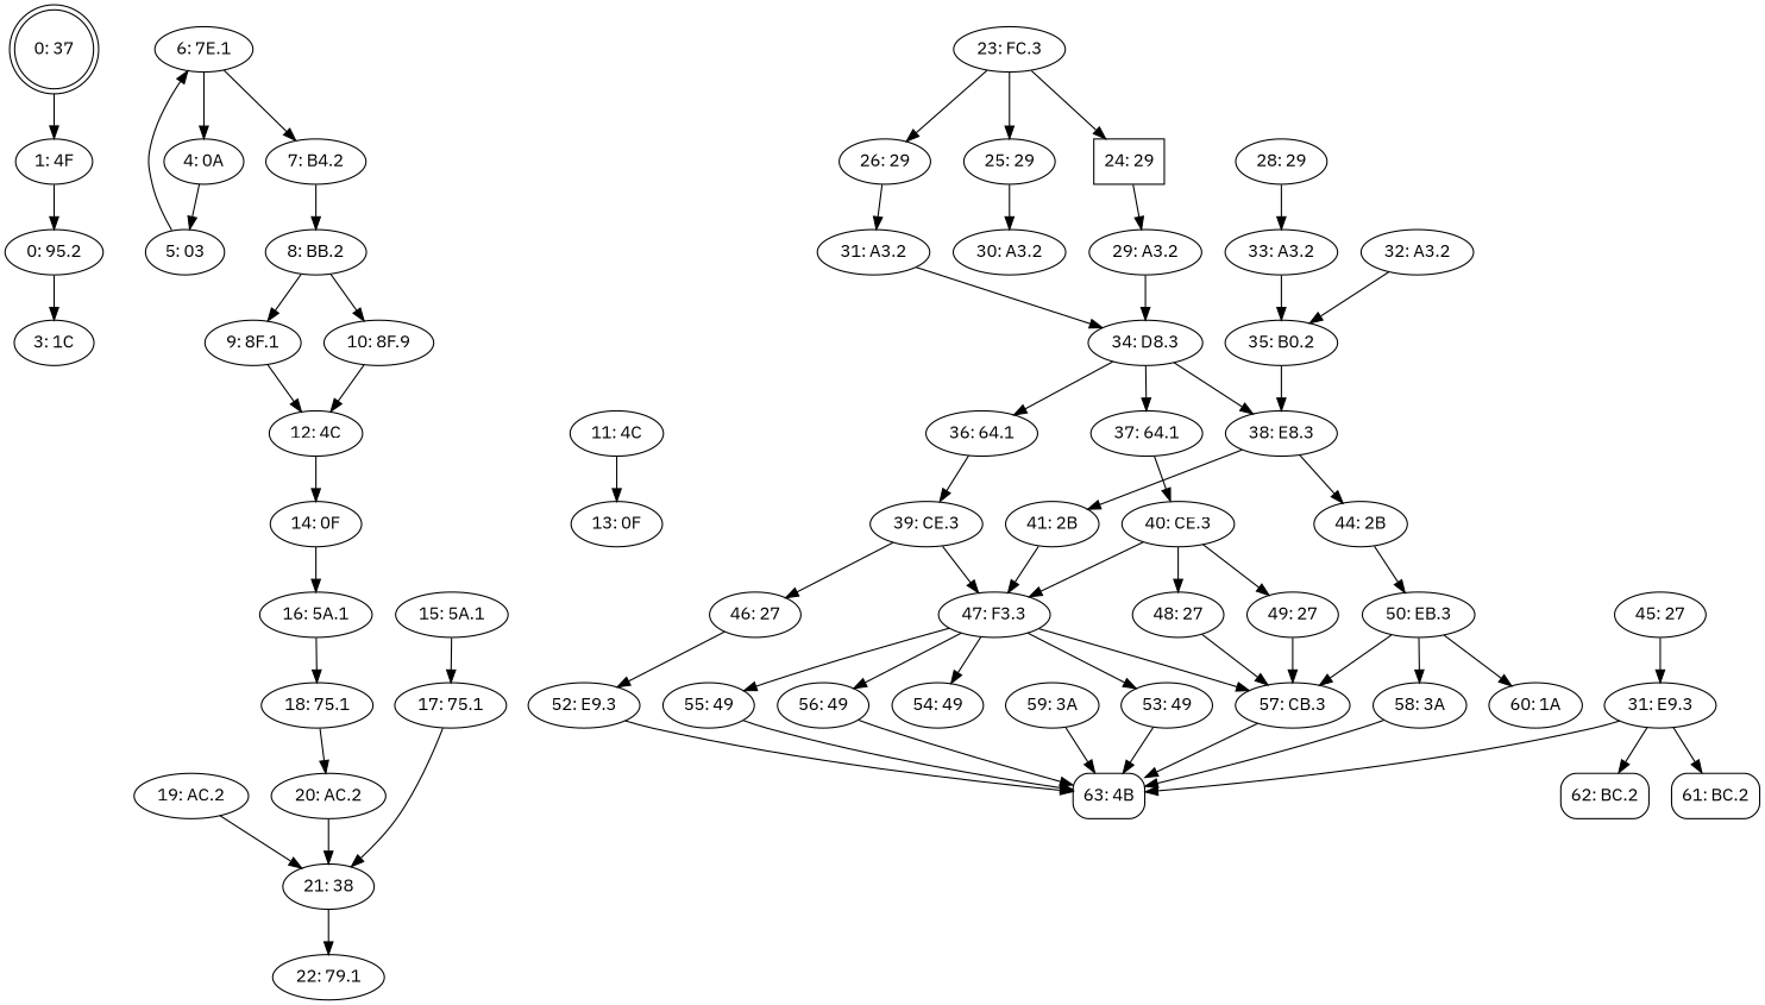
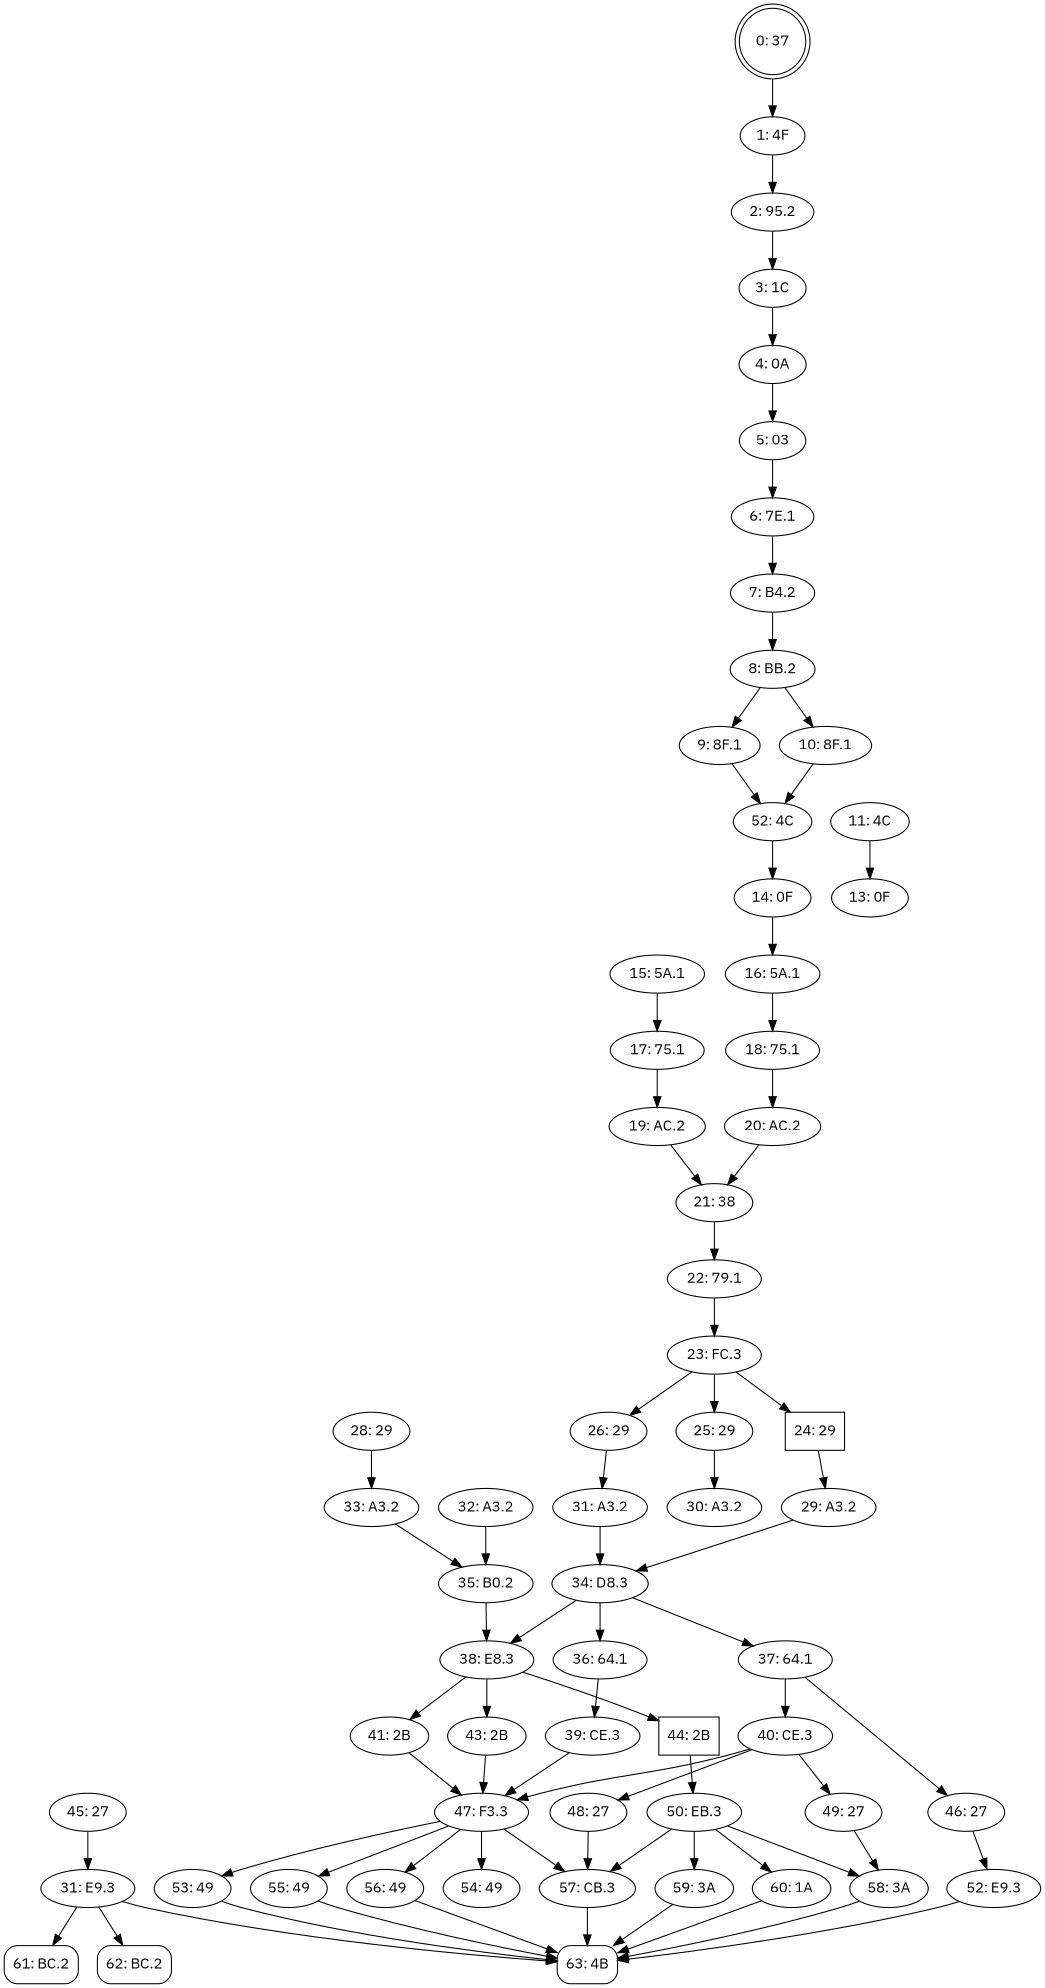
  digraph {
    fontname="IBM Plex Sans"
    node [fontname="IBM Plex Sans"]
    edge [fontname="IBM Plex Sans"]
    n1 [label="0: 37" shape=doublecircle]
    n2 [label="19: AC.2"]
    n3 [label="20: AC.2"]
    n4 [label="1: 4F"]
-   n5 [label="0: 95.2"]
+   n5 [label="2: 95.2"]
    n6 [label="3: 1C"]
    n7 [label="4: 0A"]
    n8 [label="5: 03"]
    n9 [label="6: 7E.1"]
    n10 [label="7: B4.2"]
    n11 [label="8: BB.2"]
    n12 [label="9: 8F.1"]
-   n13 [label="10: 8F.9"]
+   n13 [label="10: 8F.1"]
    n14 [label="11: 4C"]
-   n15 [label="12: 4C"]
+   n15 [label="52: 4C"]
    n16 [label="13: 0F"]
    n17 [label="14: 0F"]
    n18 [label="15: 5A.1"]
    n19 [label="16: 5A.1"]
    n20 [label="17: 75.1"]
    n21 [label="18: 75.1"]
    n22 [label="21: 38"]
    n23 [label="22: 79.1"]
    n24 [label="23: FC.3"]
    n25 [label="24: 29" shape=box]
    n26 [label="25: 29"]
    n27 [label="26: 29"]
    n28 [label="28: 29"]
    n29 [label="29: A3.2"]
    n30 [label="30: A3.2"]
    n31 [label="31: A3.2"]
    n32 [label="32: A3.2"]
    n33 [label="33: A3.2"]
    n34 [label="34: D8.3"]
    n35 [label="35: B0.2"]
    n36 [label="36: 64.1"]
    n37 [label="37: 64.1"]
    n38 [label="38: E8.3"]
    n39 [label="39: CE.3"]
    n40 [label="40: CE.3"]
    n41 [label="41: 2B"]
-   n43 [label="44: 2B"]
+   n42 [label="43: 2B"]
+   n43 [label="44: 2B" shape=box]
    n44 [label="45: 27"]
    n45 [label="46: 27"]
    n46 [label="47: F3.3"]
    n47 [label="48: 27"]
    n48 [label="49: 27"]
    n49 [label="50: EB.3"]
    n50 [label="31: E9.3"]
    n51 [label="52: E9.3"]
    n52 [label="53: 49"]
    n53 [label="54: 49"]
    n54 [label="55: 49"]
    n55 [label="56: 49"]
    n56 [label="57: CB.3"]
    n57 [label="58: 3A"]
    n58 [label="59: 3A"]
    n59 [label="60: 1A"]
    n60 [label="61: BC.2" shape=box style=rounded]
    n61 [label="62: BC.2" shape=box style=rounded]
    n62 [label="63: 4B" shape=box style=rounded]
    subgraph sub_1 {
      rank=min
      n1
    }
    subgraph sub_2 {
      rank=same
      n2
      n3
    }
    subgraph sub_3 {
      rank=same
      n4
    }
    subgraph sub_4 {
      rank=same
      n5
    }
    subgraph sub_5 {
      rank=same
      n6
    }
    subgraph sub_6 {
      rank=same
      n7
    }
    subgraph sub_7 {
      rank=same
      n8
    }
    subgraph sub_8 {
      rank=same
      n9
    }
    subgraph sub_9 {
      rank=same
      n10
    }
    subgraph sub_10 {
      rank=same
      n11
    }
    subgraph sub_11 {
      rank=same
      n12
      n13
    }
    subgraph sub_12 {
      rank=same
      n14
      n15
    }
    subgraph sub_13 {
      rank=same
      n16
      n17
    }
    subgraph sub_14 {
      rank=same
      n18
      n19
    }
    subgraph sub_15 {
      rank=same
      n20
      n21
    }
    subgraph sub_16 {
      rank=same
      n22
    }
    subgraph sub_17 {
      rank=same
      n23
    }
    subgraph sub_18 {
      rank=same
      n24
    }
    subgraph sub_19 {
      rank=same
      n25
      n26
      n27
      n28
    }
    subgraph sub_20 {
      rank=same
      n29
      n30
      n31
      n32
      n33
    }
    subgraph sub_21 {
      rank=same
      n34
      n35
    }
    subgraph sub_22 {
      rank=same
      n36
      n37
      n38
    }
    subgraph sub_23 {
      rank=same
      n39
      n40
      n41
+     n42
      n43
    }
    subgraph sub_24 {
      rank=same
      n44
      n45
      n46
      n47
      n48
      n49
    }
    subgraph sub_25 {
      rank=same
      n50
      n51
      n52
      n53
      n54
      n55
      n56
      n57
      n58
      n59
    }
    subgraph sub_26 {
      rank=same
      n60
      n61
      n62
    }
    n1 -> n4
    n2 -> n22
    n3 -> n22
    n4 -> n5
    n5 -> n6
-   n9 -> n7
+   n6 -> n7
    n7 -> n8
    n8 -> n9
    n9 -> n10
    n10 -> n11
    n11 -> n12
    n11 -> n13
    n12 -> n15
    n13 -> n15
    n14 -> n16
    n15 -> n17
    n17 -> n19
    n18 -> n20
    n19 -> n21
-   n20 -> n22
+   n20 -> n2
    n21 -> n3
    n22 -> n23
+   n23 -> n24
    n24 -> n25
    n24 -> n26
    n24 -> n27
    n25 -> n29
    n26 -> n30
    n27 -> n31
    n28 -> n33
    n29 -> n34
    n31 -> n34
    n32 -> n35
    n33 -> n35
    n34 -> n36
    n34 -> n37
    n34 -> n38
    n35 -> n38
    n36 -> n39
    n37 -> n40
    n38 -> n41
+   n38 -> n42
    n38 -> n43
-   n39 -> n45
+   n37 -> n45
    n39 -> n46
    n40 -> n46
    n40 -> n47
    n40 -> n48
    n41 -> n46
+   n42 -> n46
    n43 -> n49
    n44 -> n50
    n45 -> n51
    n46 -> n52
    n46 -> n53
    n46 -> n54
    n46 -> n55
    n46 -> n56
    n47 -> n56
-   n48 -> n56
+   n48 -> n57
    n49 -> n56
    n49 -> n57
+   n49 -> n58
    n49 -> n59
    n50 -> n60
    n50 -> n61
    n50 -> n62
    n51 -> n62
    n52 -> n62
    n54 -> n62
    n55 -> n62
    n56 -> n62
    n57 -> n62
    n58 -> n62
+   n59 -> n62
  }
